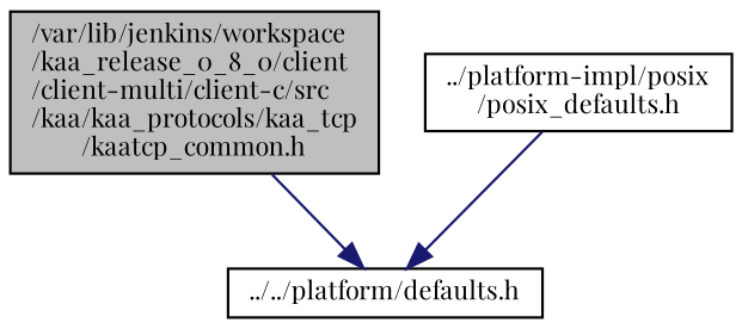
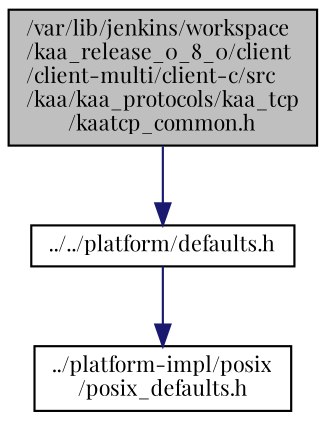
  digraph {
    fontname="Playfair Display"
    node [color=black fontname="Playfair Display" fontsize=10 shape=record]
    edge [color=midnightblue fontname="Playfair Display" fontsize=10 labelfontname=FreeSans labelfontsize=10 style=solid]
    n1 [fillcolor=grey75 fontcolor=black height=0.2 label="/var/lib/jenkins/workspace\l/kaa_release_0_8_0/client\l/client-multi/client-c/src\l/kaa/kaa_protocols/kaa_tcp\l/kaatcp_common.h" style=filled width=0.4]
    n2 [height=0.2 label="../../platform/defaults.h" width=0.4]
    n3 [height=0.2 label="../platform-impl/posix\l/posix_defaults.h" width=0.4]
    n1 -> n2
-   n3 -> n2
+   n2 -> n3
  }
